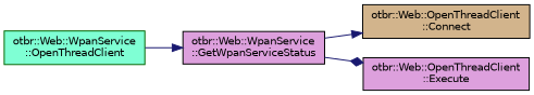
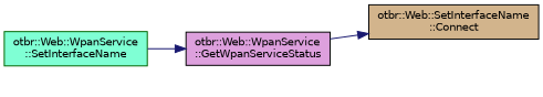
  digraph {
    rankdir=LR
    node [color=black fillcolor=plum fontname=Helvetica fontsize=10 shape=record style=filled]
    edge [arrowhead=normal color=midnightblue fontname=Helvetica fontsize=10 labelfontname=Helvetica labelfontsize=10 style=solid]
-   n1 [color=darkgreen fillcolor=aquamarine fontcolor=black height=0.2 label="otbr::Web::WpanService\l::OpenThreadClient" width=0.4]
+   n1 [color=darkgreen fillcolor=aquamarine fontcolor=black height=0.2 label="otbr::Web::WpanService\l::SetInterfaceName" width=0.4]
    n2 [height=0.2 label="otbr::Web::WpanService\l::GetWpanServiceStatus" width=0.4]
-   n3 [fillcolor=tan height=0.2 label="otbr::Web::OpenThreadClient\l::Connect" width=0.4]
-   n4 [height=0.2 label="otbr::Web::OpenThreadClient\l::Execute" width=0.4]
+   n3 [fillcolor=tan height=0.2 label="otbr::Web::SetInterfaceName\l::Connect" width=0.4]
    n1 -> n2
    n2 -> n3
-   n2 -> n4 [arrowhead=diamond]
  }
